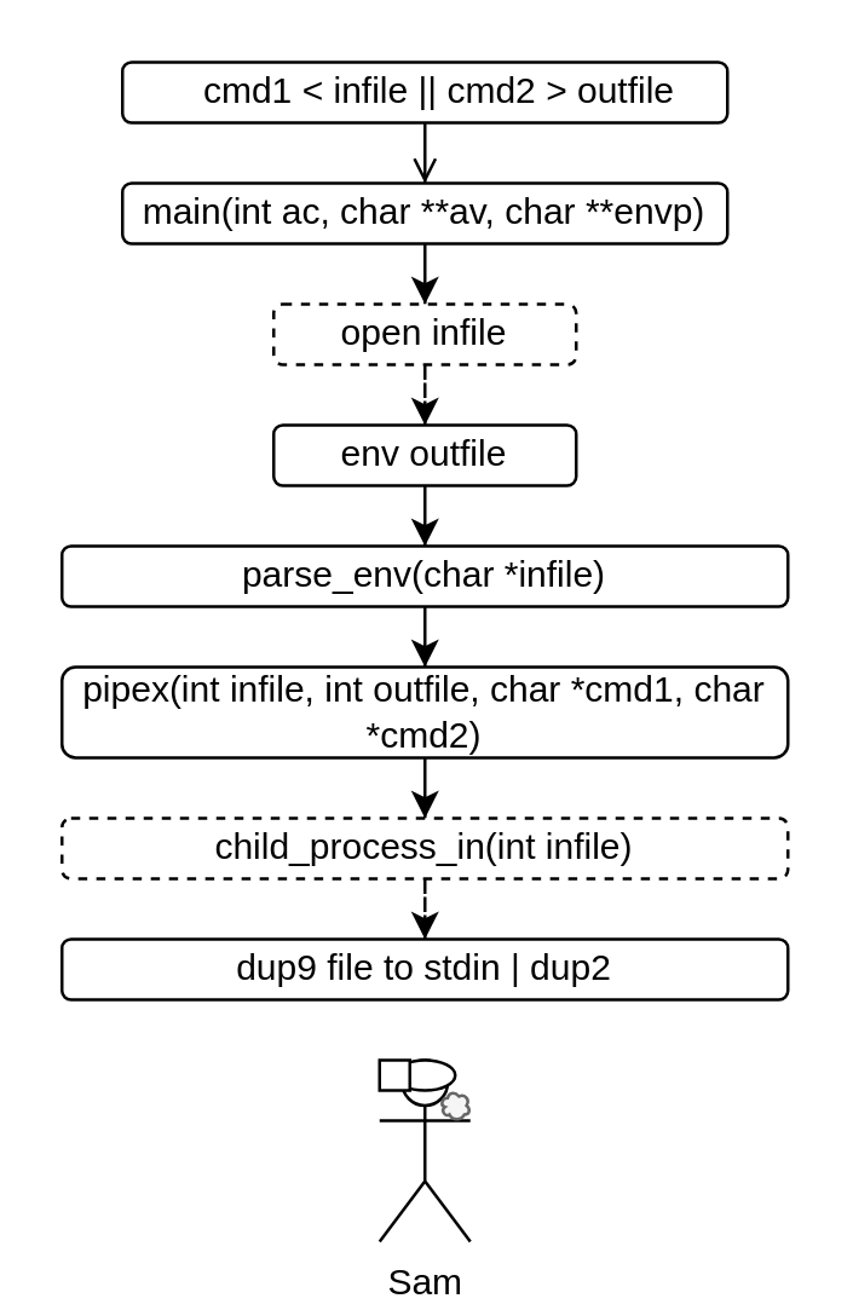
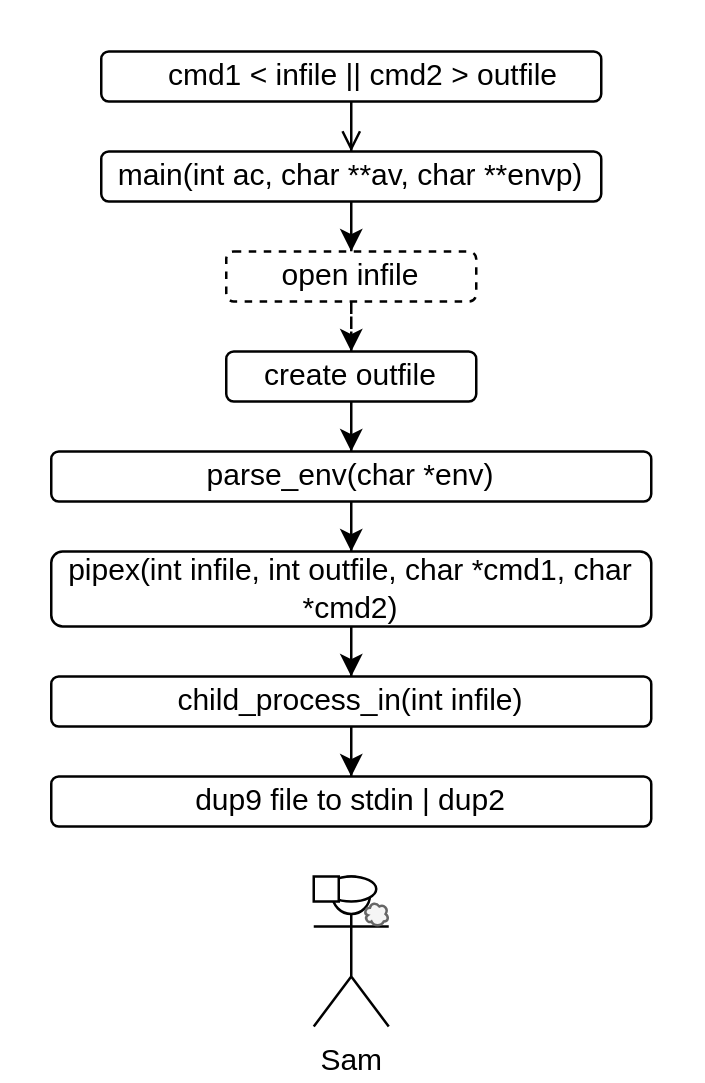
  <mxCell id="0" />
  <mxCell id="1" parent="0" />
  <mxCell id="2" style="edgeStyle=orthogonalEdgeStyle;rounded=0;orthogonalLoop=1;jettySize=auto;html=1;entryX=0.5;entryY=0;entryDx=0;entryDy=0;endArrow=open;" edge="1" parent="1" source="3" target="5"><mxGeometry relative="1" as="geometry" /></mxCell>
  <mxCell id="3" value="&amp;nbsp; &amp;nbsp;cmd1 &amp;lt; infile || cmd2 &amp;gt; outfile" style="rounded=1;whiteSpace=wrap;html=1;fontSize=12;glass=0;strokeWidth=1;shadow=0;" parent="1" vertex="1"><mxGeometry x="40" y="20" width="200" height="20" as="geometry" /></mxCell>
  <mxCell id="4" style="edgeStyle=orthogonalEdgeStyle;rounded=0;orthogonalLoop=1;jettySize=auto;html=1;entryX=0.5;entryY=0;entryDx=0;entryDy=0;" edge="1" parent="1" source="5" target="7"><mxGeometry relative="1" as="geometry" /></mxCell>
  <mxCell id="5" value="main(int ac, char **av, char **envp)" style="rounded=1;whiteSpace=wrap;html=1;fontSize=12;glass=0;strokeWidth=1;shadow=0;" vertex="1" parent="1"><mxGeometry x="40" y="60" width="200" height="20" as="geometry" /></mxCell>
  <mxCell id="6" style="edgeStyle=orthogonalEdgeStyle;rounded=0;orthogonalLoop=1;jettySize=auto;html=1;entryX=0.5;entryY=0;entryDx=0;entryDy=0;dashed=1;" edge="1" parent="1" source="7" target="9"><mxGeometry relative="1" as="geometry" /></mxCell>
  <mxCell id="7" value="open infile" style="rounded=1;whiteSpace=wrap;html=1;dashed=1;" vertex="1" parent="1"><mxGeometry x="90" y="100" width="100" height="20" as="geometry" /></mxCell>
  <mxCell id="8" style="edgeStyle=orthogonalEdgeStyle;rounded=0;orthogonalLoop=1;jettySize=auto;html=1;entryX=0.5;entryY=0;entryDx=0;entryDy=0;" edge="1" parent="1" source="9" target="13"><mxGeometry relative="1" as="geometry" /></mxCell>
- <mxCell id="9" value="env outfile" style="rounded=1;whiteSpace=wrap;html=1;" vertex="1" parent="1"><mxGeometry x="90" y="140" width="100" height="20" as="geometry" /></mxCell>
+ <mxCell id="9" value="create outfile" style="rounded=1;whiteSpace=wrap;html=1;" vertex="1" parent="1"><mxGeometry x="90" y="140" width="100" height="20" as="geometry" /></mxCell>
  <mxCell id="10" style="edgeStyle=orthogonalEdgeStyle;rounded=0;orthogonalLoop=1;jettySize=auto;html=1;entryX=0.5;entryY=0;entryDx=0;entryDy=0;" edge="1" parent="1" source="11" target="15"><mxGeometry relative="1" as="geometry" /></mxCell>
  <mxCell id="11" value="pipex(int infile, int outfile, char *cmd1, char *cmd2)" style="rounded=1;whiteSpace=wrap;html=1;fontSize=12;glass=0;strokeWidth=1;shadow=0;" vertex="1" parent="1"><mxGeometry x="20" y="220" width="240" height="30" as="geometry" /></mxCell>
  <mxCell id="12" style="edgeStyle=orthogonalEdgeStyle;rounded=0;orthogonalLoop=1;jettySize=auto;html=1;entryX=0.5;entryY=0;entryDx=0;entryDy=0;" edge="1" parent="1" source="13" target="11"><mxGeometry relative="1" as="geometry" /></mxCell>
- <mxCell id="13" value="parse_env(char *infile)" style="rounded=1;whiteSpace=wrap;html=1;fontSize=12;glass=0;strokeWidth=1;shadow=0;" vertex="1" parent="1"><mxGeometry x="20" y="180" width="240" height="20" as="geometry" /></mxCell>
- <mxCell id="14" style="edgeStyle=orthogonalEdgeStyle;rounded=0;orthogonalLoop=1;jettySize=auto;html=1;entryX=0.5;entryY=0;entryDx=0;entryDy=0;dashed=1;" edge="1" parent="1" source="15" target="16"><mxGeometry relative="1" as="geometry" /></mxCell>
- <mxCell id="15" value="child_process_in(int infile)" style="rounded=1;whiteSpace=wrap;html=1;fontSize=12;glass=0;strokeWidth=1;shadow=0;dashed=1;" vertex="1" parent="1"><mxGeometry x="20" y="270" width="240" height="20" as="geometry" /></mxCell>
+ <mxCell id="13" value="parse_env(char *env)" style="rounded=1;whiteSpace=wrap;html=1;fontSize=12;glass=0;strokeWidth=1;shadow=0;" vertex="1" parent="1"><mxGeometry x="20" y="180" width="240" height="20" as="geometry" /></mxCell>
+ <mxCell id="14" style="edgeStyle=orthogonalEdgeStyle;rounded=0;orthogonalLoop=1;jettySize=auto;html=1;entryX=0.5;entryY=0;entryDx=0;entryDy=0;" edge="1" parent="1" source="15" target="16"><mxGeometry relative="1" as="geometry" /></mxCell>
+ <mxCell id="15" value="child_process_in(int infile)" style="rounded=1;whiteSpace=wrap;html=1;fontSize=12;glass=0;strokeWidth=1;shadow=0;" vertex="1" parent="1"><mxGeometry x="20" y="270" width="240" height="20" as="geometry" /></mxCell>
  <mxCell id="16" value="dup9 file to stdin | dup2" style="rounded=1;whiteSpace=wrap;html=1;fontSize=12;glass=0;strokeWidth=1;shadow=0;" vertex="1" parent="1"><mxGeometry x="20" y="310" width="240" height="20" as="geometry" /></mxCell>
  <mxCell id="17" value="Sam&lt;br&gt;" style="shape=umlActor;verticalLabelPosition=bottom;verticalAlign=top;html=1;outlineConnect=0;" vertex="1" parent="1"><mxGeometry x="125" y="350" width="30" height="60" as="geometry" /></mxCell>
  <mxCell id="18" value="" style="ellipse;shape=cloud;whiteSpace=wrap;html=1;fillColor=#f5f5f5;fontColor=#333333;strokeColor=#666666;" vertex="1" parent="1"><mxGeometry x="145" y="360" width="10" height="10" as="geometry" /></mxCell>
  <mxCell id="19" value="" style="ellipse;whiteSpace=wrap;html=1;" vertex="1" parent="1"><mxGeometry x="130" y="350" width="20" height="10" as="geometry" /></mxCell>
  <mxCell id="20" value="" style="rounded=0;whiteSpace=wrap;html=1;" vertex="1" parent="1"><mxGeometry x="125" y="350" width="10" height="10" as="geometry" /></mxCell>
